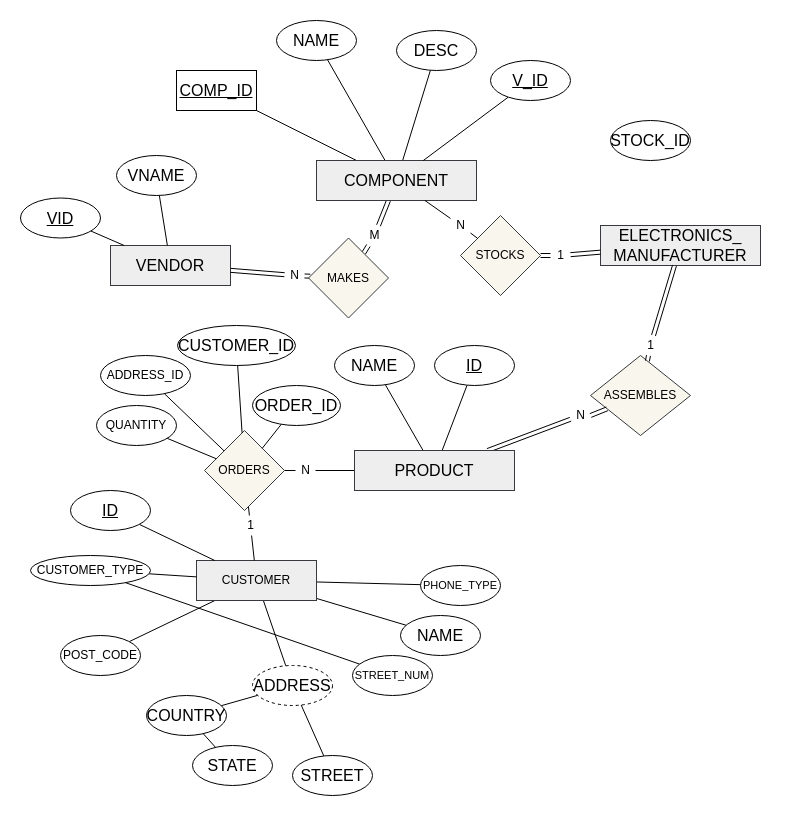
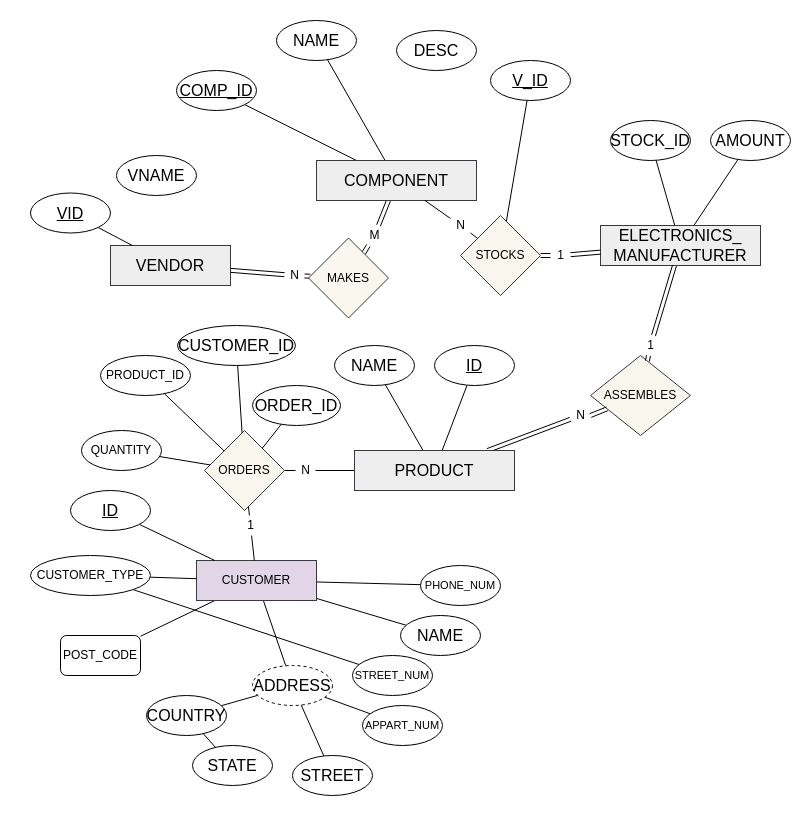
  <mxCell id="0" />
  <mxCell id="1" parent="0" />
  <mxCell id="2" style="rounded=0;orthogonalLoop=1;jettySize=auto;html=1;startArrow=none;startFill=0;endArrow=none;endFill=0;strokeWidth=1;" parent="1" source="3" target="66" edge="1"><mxGeometry relative="1" as="geometry" /></mxCell>
  <mxCell id="3" value="&lt;font style=&quot;font-size: 16px&quot;&gt;NAME&lt;/font&gt;" style="ellipse;whiteSpace=wrap;html=1;" parent="1" vertex="1"><mxGeometry x="334" y="345" width="80" height="40" as="geometry" /></mxCell>
  <mxCell id="4" style="rounded=0;orthogonalLoop=1;jettySize=auto;html=1;strokeWidth=1;endArrow=none;endFill=0;" parent="1" source="5" target="66" edge="1"><mxGeometry relative="1" as="geometry" /></mxCell>
  <mxCell id="5" value="&lt;font style=&quot;font-size: 16px&quot;&gt;&lt;u&gt;ID&lt;/u&gt;&lt;br&gt;&lt;/font&gt;" style="ellipse;whiteSpace=wrap;html=1;" parent="1" vertex="1"><mxGeometry x="434" y="345" width="80" height="40" as="geometry" /></mxCell>
  <mxCell id="6" style="edgeStyle=none;rounded=0;orthogonalLoop=1;jettySize=auto;html=1;endArrow=none;endFill=0;shape=link;" parent="1" source="59" target="42" edge="1"><mxGeometry relative="1" as="geometry" /></mxCell>
  <mxCell id="7" value="&lt;font style=&quot;font-size: 16px&quot;&gt;ELECTRONICS_&lt;br&gt;MANUFACTURER&lt;/font&gt;" style="rounded=0;whiteSpace=wrap;html=1;fillColor=#eeeeee;strokeColor=#36393d;" parent="1" vertex="1"><mxGeometry x="600" y="225" width="160" height="40" as="geometry" /></mxCell>
  <mxCell id="8" value="" style="edgeStyle=none;rounded=0;orthogonalLoop=1;jettySize=auto;html=1;startArrow=none;startFill=0;endArrow=none;endFill=0;strokeWidth=1;labelPosition=left;verticalLabelPosition=top;align=right;verticalAlign=bottom;shape=link;" parent="1" source="39" target="16" edge="1"><mxGeometry relative="1" as="geometry"><mxPoint x="598" y="240" as="targetPoint" /></mxGeometry></mxCell>
  <mxCell id="9" value="" style="edgeStyle=none;rounded=0;orthogonalLoop=1;jettySize=auto;html=1;startArrow=none;startFill=0;endArrow=none;endFill=0;strokeWidth=1;shape=link;" parent="1" source="45" target="66" edge="1"><mxGeometry relative="1" as="geometry" /></mxCell>
  <mxCell id="10" value="ASSEMBLES" style="rhombus;whiteSpace=wrap;html=1;fillColor=#f9f7ed;strokeColor=#36393d;" parent="1" vertex="1"><mxGeometry x="590" y="355" width="100" height="80" as="geometry" /></mxCell>
  <mxCell id="11" style="edgeStyle=none;rounded=0;orthogonalLoop=1;jettySize=auto;html=1;startArrow=none;startFill=0;endArrow=none;endFill=0;strokeWidth=1;shape=link;" parent="1" source="55" target="44" edge="1"><mxGeometry relative="1" as="geometry"><mxPoint x="498" y="340" as="targetPoint" /></mxGeometry></mxCell>
  <mxCell id="12" value="&lt;font style=&quot;font-size: 16px&quot;&gt;VENDOR&lt;/font&gt;" style="rounded=0;whiteSpace=wrap;html=1;fillColor=#eeeeee;strokeColor=#36393d;" parent="1" vertex="1"><mxGeometry x="110" y="245" width="120" height="40" as="geometry" /></mxCell>
- <mxCell id="13" style="edgeStyle=none;rounded=0;orthogonalLoop=1;jettySize=auto;html=1;startArrow=none;startFill=0;endArrow=none;endFill=0;strokeWidth=1;" parent="1" source="16" target="20" edge="1"><mxGeometry relative="1" as="geometry" /></mxCell>
  <mxCell id="14" style="edgeStyle=none;rounded=0;orthogonalLoop=1;jettySize=auto;html=1;startArrow=none;startFill=0;endArrow=none;endFill=0;strokeWidth=1;" parent="1" source="16" target="19" edge="1"><mxGeometry relative="1" as="geometry" /></mxCell>
  <mxCell id="15" style="edgeStyle=none;rounded=0;orthogonalLoop=1;jettySize=auto;html=1;startArrow=none;startFill=0;endArrow=none;endFill=0;strokeWidth=1;" parent="1" source="16" target="18" edge="1"><mxGeometry relative="1" as="geometry" /></mxCell>
  <mxCell id="16" value="&lt;font style=&quot;font-size: 16px&quot;&gt;COMPONENT&lt;br&gt;&lt;/font&gt;" style="rounded=0;whiteSpace=wrap;html=1;fillColor=#eeeeee;strokeColor=#36393d;" parent="1" vertex="1"><mxGeometry x="316" y="160" width="160" height="40" as="geometry" /></mxCell>
  <mxCell id="17" style="edgeStyle=none;rounded=0;orthogonalLoop=1;jettySize=auto;html=1;startArrow=none;startFill=0;endArrow=none;endFill=0;strokeWidth=1;" parent="1" source="47" target="66" edge="1"><mxGeometry relative="1" as="geometry" /></mxCell>
- <mxCell id="18" value="&lt;font style=&quot;font-size: 16px&quot;&gt;&lt;u&gt;COMP_ID&lt;/u&gt;&lt;br&gt;&lt;/font&gt;" style="whiteSpace=wrap;html=1;rounded=0;" parent="1" vertex="1"><mxGeometry x="176" y="70" width="80" height="40" as="geometry" /></mxCell>
+ <mxCell id="18" value="&lt;font style=&quot;font-size: 16px&quot;&gt;&lt;u&gt;COMP_ID&lt;/u&gt;&lt;br&gt;&lt;/font&gt;" style="ellipse;whiteSpace=wrap;html=1;" parent="1" vertex="1"><mxGeometry x="176" y="70" width="80" height="40" as="geometry" /></mxCell>
  <mxCell id="19" value="&lt;span style=&quot;font-size: 16px&quot;&gt;NAME&lt;/span&gt;" style="ellipse;whiteSpace=wrap;html=1;" parent="1" vertex="1"><mxGeometry x="276" y="20" width="80" height="40" as="geometry" /></mxCell>
  <mxCell id="20" value="&lt;font style=&quot;font-size: 16px&quot;&gt;DESC&lt;/font&gt;" style="ellipse;whiteSpace=wrap;html=1;" parent="1" vertex="1"><mxGeometry x="396" y="30" width="80" height="40" as="geometry" /></mxCell>
  <mxCell id="21" style="rounded=0;orthogonalLoop=1;jettySize=auto;html=1;endArrow=none;endFill=0;" parent="1" source="22" target="52" edge="1"><mxGeometry relative="1" as="geometry"><mxPoint x="594" y="649.839" as="targetPoint" /></mxGeometry></mxCell>
  <mxCell id="22" value="&lt;font style=&quot;font-size: 16px&quot;&gt;NAME&lt;/font&gt;" style="ellipse;whiteSpace=wrap;html=1;" parent="1" vertex="1"><mxGeometry x="400" y="615" width="80" height="40" as="geometry" /></mxCell>
  <mxCell id="23" style="edgeStyle=none;rounded=0;orthogonalLoop=1;jettySize=auto;html=1;endArrow=none;endFill=0;" parent="1" source="24" target="52" edge="1"><mxGeometry relative="1" as="geometry"><mxPoint x="205.636" y="757.5" as="targetPoint" /></mxGeometry></mxCell>
- <mxCell id="24" value="&lt;font&gt;&lt;font style=&quot;font-size: 12px&quot;&gt;POST_CODE&lt;/font&gt;&lt;br&gt;&lt;/font&gt;" style="ellipse;whiteSpace=wrap;html=1;" parent="1" vertex="1"><mxGeometry x="60" y="635" width="80" height="40" as="geometry" /></mxCell>
+ <mxCell id="24" value="&lt;font&gt;&lt;font style=&quot;font-size: 12px&quot;&gt;POST_CODE&lt;/font&gt;&lt;br&gt;&lt;/font&gt;" style="whiteSpace=wrap;html=1;rounded=1;" parent="1" vertex="1"><mxGeometry x="60" y="635" width="80" height="40" as="geometry" /></mxCell>
  <mxCell id="25" style="edgeStyle=none;rounded=0;orthogonalLoop=1;jettySize=auto;html=1;endArrow=none;endFill=0;" parent="1" source="26" target="52" edge="1"><mxGeometry relative="1" as="geometry"><mxPoint x="594" y="634.412" as="targetPoint" /></mxGeometry></mxCell>
- <mxCell id="26" value="&lt;font&gt;&lt;font style=&quot;font-size: 11px&quot;&gt;PHONE_TYPE&lt;/font&gt;&lt;br&gt;&lt;/font&gt;" style="ellipse;whiteSpace=wrap;html=1;" parent="1" vertex="1"><mxGeometry x="420" y="565" width="80" height="40" as="geometry" /></mxCell>
+ <mxCell id="26" value="&lt;font&gt;&lt;font style=&quot;font-size: 11px&quot;&gt;PHONE_NUM&lt;/font&gt;&lt;br&gt;&lt;/font&gt;" style="ellipse;whiteSpace=wrap;html=1;" parent="1" vertex="1"><mxGeometry x="420" y="565" width="80" height="40" as="geometry" /></mxCell>
  <mxCell id="27" style="edgeStyle=none;rounded=0;orthogonalLoop=1;jettySize=auto;html=1;endArrow=none;endFill=0;" parent="1" source="28" target="52" edge="1"><mxGeometry relative="1" as="geometry"><mxPoint x="542" y="665" as="targetPoint" /></mxGeometry></mxCell>
  <mxCell id="28" value="&lt;font style=&quot;font-size: 16px&quot;&gt;ADDRESS&lt;br&gt;&lt;/font&gt;" style="ellipse;whiteSpace=wrap;html=1;dashed=1;" parent="1" vertex="1"><mxGeometry x="252" y="665" width="80" height="40" as="geometry" /></mxCell>
  <mxCell id="29" style="edgeStyle=none;rounded=0;orthogonalLoop=1;jettySize=auto;html=1;endArrow=none;endFill=0;" parent="1" source="30" target="63" edge="1"><mxGeometry relative="1" as="geometry" /></mxCell>
  <mxCell id="30" value="&lt;font&gt;&lt;font style=&quot;font-size: 11px&quot;&gt;STREET_NUM&lt;/font&gt;&lt;br&gt;&lt;/font&gt;" style="ellipse;whiteSpace=wrap;html=1;" parent="1" vertex="1"><mxGeometry x="352" y="655" width="80" height="40" as="geometry" /></mxCell>
  <mxCell id="31" style="edgeStyle=none;rounded=0;orthogonalLoop=1;jettySize=auto;html=1;endArrow=none;endFill=0;" parent="1" source="32" target="28" edge="1"><mxGeometry relative="1" as="geometry" /></mxCell>
  <mxCell id="32" value="&lt;font style=&quot;font-size: 16px&quot;&gt;STREET&lt;br&gt;&lt;/font&gt;" style="ellipse;whiteSpace=wrap;html=1;" parent="1" vertex="1"><mxGeometry x="292" y="755" width="80" height="40" as="geometry" /></mxCell>
+ <mxCell id="33" style="edgeStyle=none;rounded=0;orthogonalLoop=1;jettySize=auto;html=1;endArrow=none;endFill=0;" parent="1" source="34" target="28" edge="1"><mxGeometry relative="1" as="geometry" /></mxCell>
+ <mxCell id="34" value="&lt;font&gt;&lt;font style=&quot;font-size: 11px&quot;&gt;APPART_NUM&lt;/font&gt;&lt;br&gt;&lt;/font&gt;" style="ellipse;whiteSpace=wrap;html=1;" parent="1" vertex="1"><mxGeometry x="362" y="705" width="80" height="40" as="geometry" /></mxCell>
  <mxCell id="35" style="edgeStyle=none;rounded=0;orthogonalLoop=1;jettySize=auto;html=1;endArrow=none;endFill=0;" parent="1" source="36" target="38" edge="1"><mxGeometry relative="1" as="geometry" /></mxCell>
  <mxCell id="36" value="&lt;font style=&quot;font-size: 16px&quot;&gt;STATE&lt;br&gt;&lt;/font&gt;" style="ellipse;whiteSpace=wrap;html=1;" parent="1" vertex="1"><mxGeometry x="192" y="745" width="80" height="40" as="geometry" /></mxCell>
  <mxCell id="37" style="edgeStyle=none;rounded=0;orthogonalLoop=1;jettySize=auto;html=1;endArrow=none;endFill=0;" parent="1" source="38" target="28" edge="1"><mxGeometry relative="1" as="geometry" /></mxCell>
  <mxCell id="38" value="&lt;font style=&quot;font-size: 16px&quot;&gt;COUNTRY&lt;br&gt;&lt;/font&gt;" style="ellipse;whiteSpace=wrap;html=1;" parent="1" vertex="1"><mxGeometry x="146" y="695" width="80" height="40" as="geometry" /></mxCell>
  <mxCell id="39" value="M" style="text;html=1;align=center;verticalAlign=middle;resizable=0;points=[];autosize=1;" parent="1" vertex="1"><mxGeometry x="359" y="225" width="30" height="20" as="geometry" /></mxCell>
  <mxCell id="40" value="" style="edgeStyle=none;rounded=0;orthogonalLoop=1;jettySize=auto;html=1;startArrow=none;startFill=0;endArrow=none;endFill=0;strokeWidth=1;labelPosition=left;verticalLabelPosition=top;align=right;verticalAlign=bottom;shape=link;" parent="1" source="44" target="39" edge="1"><mxGeometry relative="1" as="geometry"><mxPoint x="438.631" y="319.369" as="sourcePoint" /><mxPoint x="402.118" y="200" as="targetPoint" /></mxGeometry></mxCell>
  <mxCell id="41" style="edgeStyle=none;rounded=0;orthogonalLoop=1;jettySize=auto;html=1;endArrow=none;endFill=0;" parent="1" source="57" target="16" edge="1"><mxGeometry relative="1" as="geometry" /></mxCell>
  <mxCell id="42" value="STOCKS" style="rhombus;whiteSpace=wrap;html=1;fillColor=#f9f7ed;strokeColor=#36393d;" parent="1" vertex="1"><mxGeometry x="460" y="215" width="80" height="80" as="geometry" /></mxCell>
  <mxCell id="43" style="edgeStyle=none;rounded=0;orthogonalLoop=1;jettySize=auto;html=1;startArrow=none;startFill=0;endArrow=none;endFill=0;strokeWidth=1;shape=link;" parent="1" source="49" target="10" edge="1"><mxGeometry relative="1" as="geometry"><mxPoint x="766.296" y="212.5" as="sourcePoint" /><mxPoint x="661.951" y="337.5" as="targetPoint" /></mxGeometry></mxCell>
  <mxCell id="44" value="MAKES" style="rhombus;whiteSpace=wrap;html=1;fillColor=#f9f7ed;strokeColor=#36393d;" parent="1" vertex="1"><mxGeometry x="308" y="237.5" width="80" height="80" as="geometry" /></mxCell>
  <mxCell id="45" value="N" style="text;html=1;align=center;verticalAlign=middle;resizable=0;points=[];autosize=1;" parent="1" vertex="1"><mxGeometry x="570" y="405" width="20" height="20" as="geometry" /></mxCell>
  <mxCell id="46" value="" style="edgeStyle=none;rounded=0;orthogonalLoop=1;jettySize=auto;html=1;entryX=1;entryY=0.5;entryDx=0;entryDy=0;startArrow=none;startFill=0;endArrow=none;endFill=0;strokeWidth=1;shape=link;" parent="1" source="10" target="45" edge="1"><mxGeometry relative="1" as="geometry"><mxPoint x="596.477" y="400.181" as="sourcePoint" /><mxPoint x="514" y="410" as="targetPoint" /></mxGeometry></mxCell>
  <mxCell id="47" value="N" style="text;html=1;align=center;verticalAlign=middle;resizable=0;points=[];autosize=1;" parent="1" vertex="1"><mxGeometry x="295" y="460" width="20" height="20" as="geometry" /></mxCell>
  <mxCell id="48" style="edgeStyle=none;rounded=0;orthogonalLoop=1;jettySize=auto;html=1;startArrow=none;startFill=0;endArrow=none;endFill=0;strokeWidth=1;" parent="1" source="61" target="47" edge="1"><mxGeometry relative="1" as="geometry"><mxPoint x="251.276" y="332.776" as="sourcePoint" /><mxPoint x="360" y="318.214" as="targetPoint" /></mxGeometry></mxCell>
  <mxCell id="49" value="1" style="text;html=1;align=center;verticalAlign=middle;resizable=0;points=[];autosize=1;" parent="1" vertex="1"><mxGeometry x="640" y="335" width="20" height="20" as="geometry" /></mxCell>
  <mxCell id="50" style="edgeStyle=none;rounded=0;orthogonalLoop=1;jettySize=auto;html=1;startArrow=none;startFill=0;endArrow=none;endFill=0;strokeWidth=1;shape=link;" parent="1" source="7" target="49" edge="1"><mxGeometry relative="1" as="geometry"><mxPoint x="674.667" y="265" as="sourcePoint" /><mxPoint x="648.791" y="362.033" as="targetPoint" /></mxGeometry></mxCell>
  <mxCell id="51" style="edgeStyle=none;rounded=0;orthogonalLoop=1;jettySize=auto;html=1;endArrow=none;endFill=0;" parent="1" source="53" target="61" edge="1"><mxGeometry relative="1" as="geometry"><Array as="points" /></mxGeometry></mxCell>
- <mxCell id="52" value="CUSTOMER" style="rounded=0;whiteSpace=wrap;html=1;fillColor=#eeeeee;strokeColor=#36393d;" parent="1" vertex="1"><mxGeometry x="196" y="560" width="120" height="40" as="geometry" /></mxCell>
+ <mxCell id="52" value="CUSTOMER" style="rounded=0;whiteSpace=wrap;html=1;fillColor=#e1d5e7;strokeColor=#36393d;" parent="1" vertex="1"><mxGeometry x="196" y="560" width="120" height="40" as="geometry" /></mxCell>
  <mxCell id="53" value="1" style="text;html=1;align=center;verticalAlign=middle;resizable=0;points=[];autosize=1;" parent="1" vertex="1"><mxGeometry x="240" y="515" width="20" height="20" as="geometry" /></mxCell>
  <mxCell id="54" style="edgeStyle=none;rounded=0;orthogonalLoop=1;jettySize=auto;html=1;endArrow=none;endFill=0;" parent="1" source="52" target="53" edge="1"><mxGeometry relative="1" as="geometry"><mxPoint x="267.037" y="590" as="sourcePoint" /><mxPoint x="255.161" y="509.839" as="targetPoint" /><Array as="points" /></mxGeometry></mxCell>
  <mxCell id="55" value="N" style="text;html=1;align=center;verticalAlign=middle;resizable=0;points=[];autosize=1;" parent="1" vertex="1"><mxGeometry x="284" y="265" width="20" height="20" as="geometry" /></mxCell>
  <mxCell id="56" style="edgeStyle=none;rounded=0;orthogonalLoop=1;jettySize=auto;html=1;startArrow=none;startFill=0;endArrow=none;endFill=0;strokeWidth=1;shape=link;" parent="1" source="12" target="55" edge="1"><mxGeometry relative="1" as="geometry"><mxPoint x="320.301" y="265.199" as="targetPoint" /><mxPoint x="241.037" y="230" as="sourcePoint" /></mxGeometry></mxCell>
  <mxCell id="57" value="N" style="text;html=1;align=center;verticalAlign=middle;resizable=0;points=[];autosize=1;" parent="1" vertex="1"><mxGeometry x="450" y="215" width="20" height="20" as="geometry" /></mxCell>
  <mxCell id="58" style="edgeStyle=none;rounded=0;orthogonalLoop=1;jettySize=auto;html=1;endArrow=none;endFill=0;" parent="1" source="42" target="57" edge="1"><mxGeometry relative="1" as="geometry"><mxPoint x="476.76" y="238.24" as="sourcePoint" /><mxPoint x="423.733" y="200" as="targetPoint" /></mxGeometry></mxCell>
  <mxCell id="59" value="1" style="text;html=1;align=center;verticalAlign=middle;resizable=0;points=[];autosize=1;" parent="1" vertex="1"><mxGeometry x="550" y="245" width="20" height="20" as="geometry" /></mxCell>
  <mxCell id="60" style="edgeStyle=none;rounded=0;orthogonalLoop=1;jettySize=auto;html=1;endArrow=none;endFill=0;shape=link;" parent="1" source="7" target="59" edge="1"><mxGeometry relative="1" as="geometry"><mxPoint x="600" y="249.444" as="sourcePoint" /><mxPoint x="537.895" y="252.895" as="targetPoint" /></mxGeometry></mxCell>
  <mxCell id="61" value="ORDERS" style="rhombus;whiteSpace=wrap;html=1;fillColor=#f9f7ed;strokeColor=#36393d;" parent="1" vertex="1"><mxGeometry x="204" y="430" width="80" height="80" as="geometry" /></mxCell>
  <mxCell id="62" style="rounded=0;orthogonalLoop=1;jettySize=auto;html=1;endArrow=none;endFill=0;" edge="1" parent="1" source="63" target="52"><mxGeometry relative="1" as="geometry" /></mxCell>
- <mxCell id="63" value="&lt;font&gt;&lt;font style=&quot;font-size: 12px&quot;&gt;CUSTOMER_TYPE&lt;/font&gt;&lt;br&gt;&lt;/font&gt;" style="ellipse;whiteSpace=wrap;html=1;" vertex="1" parent="1"><mxGeometry x="30" y="555" width="120" height="30" as="geometry" /></mxCell>
+ <mxCell id="63" value="&lt;font&gt;&lt;font style=&quot;font-size: 12px&quot;&gt;CUSTOMER_TYPE&lt;/font&gt;&lt;br&gt;&lt;/font&gt;" style="ellipse;whiteSpace=wrap;html=1;" vertex="1" parent="1"><mxGeometry x="30" y="555" width="120" height="40" as="geometry" /></mxCell>
  <mxCell id="64" style="edgeStyle=none;rounded=0;orthogonalLoop=1;jettySize=auto;html=1;endArrow=none;endFill=0;" edge="1" parent="1" source="65" target="52"><mxGeometry relative="1" as="geometry" /></mxCell>
  <mxCell id="65" value="&lt;font style=&quot;font-size: 16px&quot;&gt;&lt;u&gt;ID&lt;/u&gt;&lt;br&gt;&lt;/font&gt;" style="ellipse;whiteSpace=wrap;html=1;" vertex="1" parent="1"><mxGeometry x="70" y="490" width="80" height="40" as="geometry" /></mxCell>
  <mxCell id="66" value="&lt;font style=&quot;font-size: 16px&quot;&gt;PRODUCT&lt;/font&gt;" style="rounded=0;whiteSpace=wrap;html=1;fillColor=#eeeeee;strokeColor=#36393d;" parent="1" vertex="1"><mxGeometry x="354" y="450" width="160" height="40" as="geometry" /></mxCell>
  <mxCell id="67" style="edgeStyle=none;rounded=0;orthogonalLoop=1;jettySize=auto;html=1;endArrow=none;endFill=0;" edge="1" parent="1" source="68" target="12"><mxGeometry relative="1" as="geometry" /></mxCell>
- <mxCell id="68" value="&lt;font style=&quot;font-size: 16px&quot;&gt;&lt;u&gt;VID&lt;/u&gt;&lt;br&gt;&lt;/font&gt;" style="ellipse;whiteSpace=wrap;html=1;" vertex="1" parent="1"><mxGeometry x="20" y="197.5" width="80" height="40" as="geometry" /></mxCell>
- <mxCell id="69" style="edgeStyle=none;rounded=0;orthogonalLoop=1;jettySize=auto;html=1;endArrow=none;endFill=0;" edge="1" parent="1" source="70" target="12"><mxGeometry relative="1" as="geometry" /></mxCell>
+ <mxCell id="68" value="&lt;font style=&quot;font-size: 16px&quot;&gt;&lt;u&gt;VID&lt;/u&gt;&lt;br&gt;&lt;/font&gt;" style="ellipse;whiteSpace=wrap;html=1;" vertex="1" parent="1"><mxGeometry x="30" y="192.5" width="80" height="40" as="geometry" /></mxCell>
  <mxCell id="70" value="&lt;span style=&quot;font-size: 16px&quot;&gt;VNAME&lt;/span&gt;" style="ellipse;whiteSpace=wrap;html=1;" vertex="1" parent="1"><mxGeometry x="116" y="155" width="80" height="40" as="geometry" /></mxCell>
- <mxCell id="71" style="edgeStyle=none;rounded=0;orthogonalLoop=1;jettySize=auto;html=1;endArrow=none;endFill=0;" edge="1" parent="1" source="72" target="16"><mxGeometry relative="1" as="geometry" /></mxCell>
+ <mxCell id="71" style="edgeStyle=none;rounded=0;orthogonalLoop=1;jettySize=auto;html=1;endArrow=none;endFill=0;" edge="1" parent="1" source="72" target="42"><mxGeometry relative="1" as="geometry" /></mxCell>
  <mxCell id="72" value="&lt;font style=&quot;font-size: 16px&quot;&gt;&lt;u&gt;V_ID&lt;/u&gt;&lt;br&gt;&lt;/font&gt;" style="ellipse;whiteSpace=wrap;html=1;" vertex="1" parent="1"><mxGeometry x="490" y="60" width="80" height="40" as="geometry" /></mxCell>
+ <mxCell id="73" style="edgeStyle=none;rounded=0;orthogonalLoop=1;jettySize=auto;html=1;endArrow=none;endFill=0;" edge="1" parent="1" source="74" target="7"><mxGeometry relative="1" as="geometry"><mxPoint x="692.99" y="135.137" as="targetPoint" /></mxGeometry></mxCell>
  <mxCell id="74" value="&lt;font style=&quot;font-size: 16px&quot;&gt;STOCK_ID&lt;/font&gt;" style="ellipse;whiteSpace=wrap;html=1;" vertex="1" parent="1"><mxGeometry x="610" y="120" width="80" height="40" as="geometry" /></mxCell>
+ <mxCell id="75" style="edgeStyle=none;rounded=0;orthogonalLoop=1;jettySize=auto;html=1;endArrow=none;endFill=0;" edge="1" parent="1" source="76" target="7"><mxGeometry relative="1" as="geometry"><mxPoint x="715.883" y="135.713" as="targetPoint" /></mxGeometry></mxCell>
+ <mxCell id="76" value="&lt;font style=&quot;font-size: 16px&quot;&gt;AMOUNT&lt;/font&gt;" style="ellipse;whiteSpace=wrap;html=1;" vertex="1" parent="1"><mxGeometry x="710" y="120" width="80" height="40" as="geometry" /></mxCell>
  <mxCell id="77" style="edgeStyle=none;rounded=0;orthogonalLoop=1;jettySize=auto;html=1;endArrow=none;endFill=0;" edge="1" parent="1" source="78" target="61"><mxGeometry relative="1" as="geometry" /></mxCell>
  <mxCell id="78" value="&lt;font style=&quot;font-size: 16px&quot;&gt;CUSTOMER_ID&lt;br&gt;&lt;/font&gt;" style="ellipse;whiteSpace=wrap;html=1;" vertex="1" parent="1"><mxGeometry x="177" y="325" width="118" height="40" as="geometry" /></mxCell>
  <mxCell id="79" style="edgeStyle=none;rounded=0;orthogonalLoop=1;jettySize=auto;html=1;endArrow=none;endFill=0;" edge="1" parent="1" source="80" target="61"><mxGeometry relative="1" as="geometry"><mxPoint x="71.508" y="390.349" as="targetPoint" /></mxGeometry></mxCell>
- <mxCell id="80" value="&lt;font&gt;QUANTITY&lt;br&gt;&lt;/font&gt;" style="ellipse;whiteSpace=wrap;html=1;" vertex="1" parent="1"><mxGeometry x="96" y="405" width="80" height="40" as="geometry" /></mxCell>
+ <mxCell id="80" value="&lt;font&gt;QUANTITY&lt;br&gt;&lt;/font&gt;" style="ellipse;whiteSpace=wrap;html=1;" vertex="1" parent="1"><mxGeometry x="81" y="430" width="80" height="40" as="geometry" /></mxCell>
  <mxCell id="81" style="edgeStyle=none;rounded=0;orthogonalLoop=1;jettySize=auto;html=1;endArrow=none;endFill=0;" edge="1" parent="1" source="82" target="61"><mxGeometry relative="1" as="geometry"><mxPoint x="114.661" y="375.357" as="targetPoint" /></mxGeometry></mxCell>
- <mxCell id="82" value="&lt;font&gt;&lt;font style=&quot;font-size: 12px&quot;&gt;ADDRESS_ID&lt;/font&gt;&lt;br&gt;&lt;/font&gt;" style="ellipse;whiteSpace=wrap;html=1;" vertex="1" parent="1"><mxGeometry x="100" y="355" width="90" height="40" as="geometry" /></mxCell>
+ <mxCell id="82" value="&lt;font&gt;&lt;font style=&quot;font-size: 12px&quot;&gt;PRODUCT_ID&lt;/font&gt;&lt;br&gt;&lt;/font&gt;" style="ellipse;whiteSpace=wrap;html=1;" vertex="1" parent="1"><mxGeometry x="100" y="355" width="90" height="40" as="geometry" /></mxCell>
  <mxCell id="83" style="edgeStyle=none;rounded=0;orthogonalLoop=1;jettySize=auto;html=1;endArrow=none;endFill=0;" edge="1" parent="1" source="84" target="61"><mxGeometry relative="1" as="geometry" /></mxCell>
  <mxCell id="84" value="&lt;font style=&quot;font-size: 16px&quot;&gt;ORDER_ID&lt;br&gt;&lt;/font&gt;" style="ellipse;whiteSpace=wrap;html=1;" vertex="1" parent="1"><mxGeometry x="252" y="385" width="88" height="40" as="geometry" /></mxCell>
